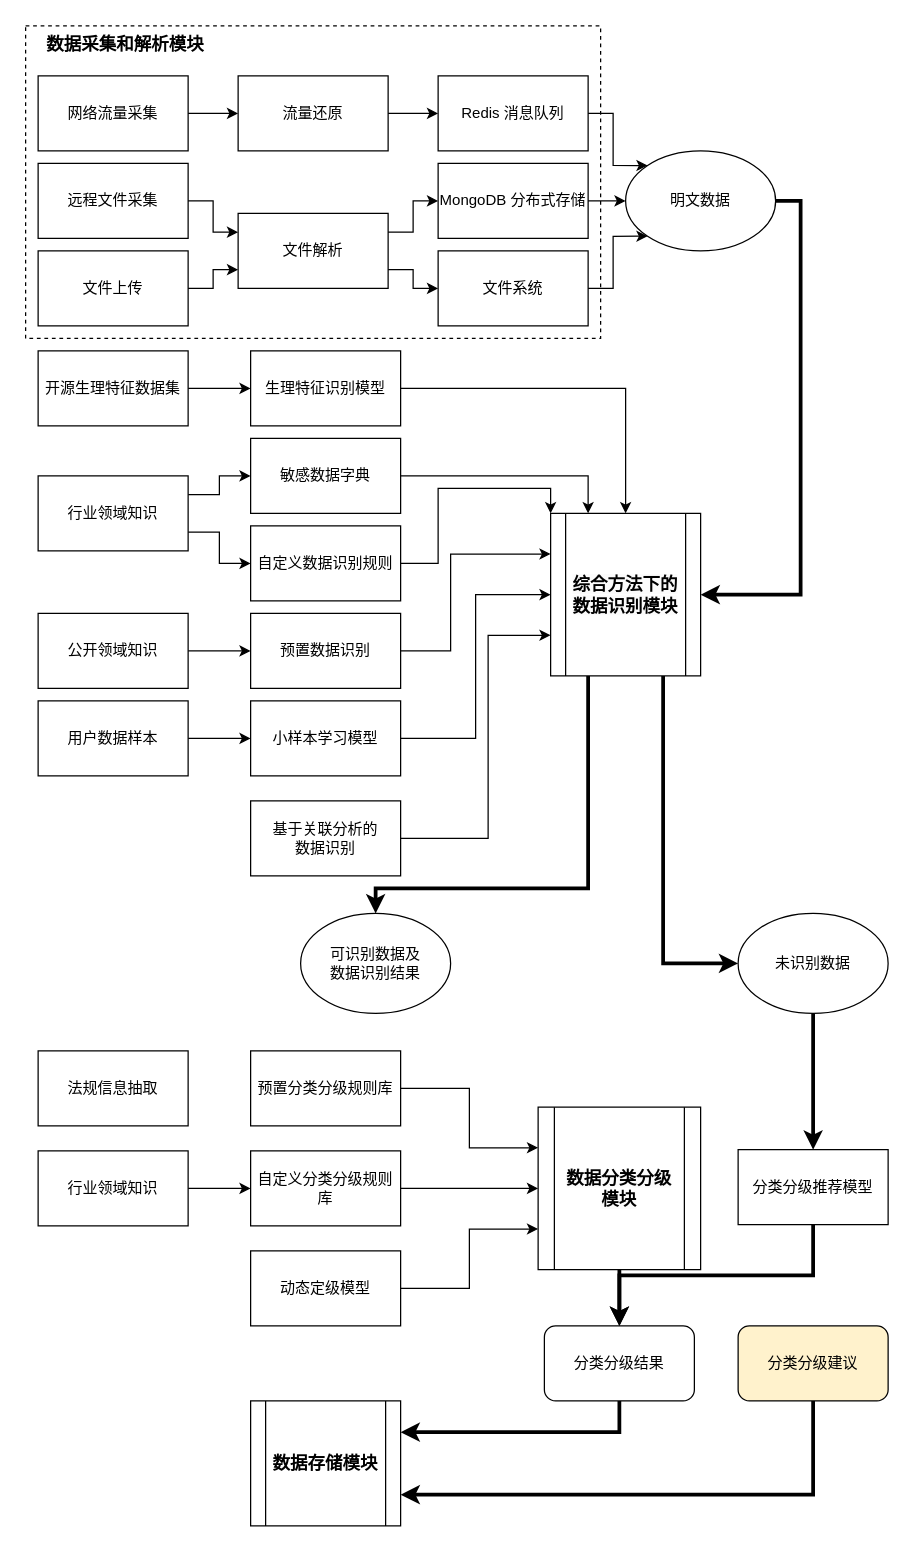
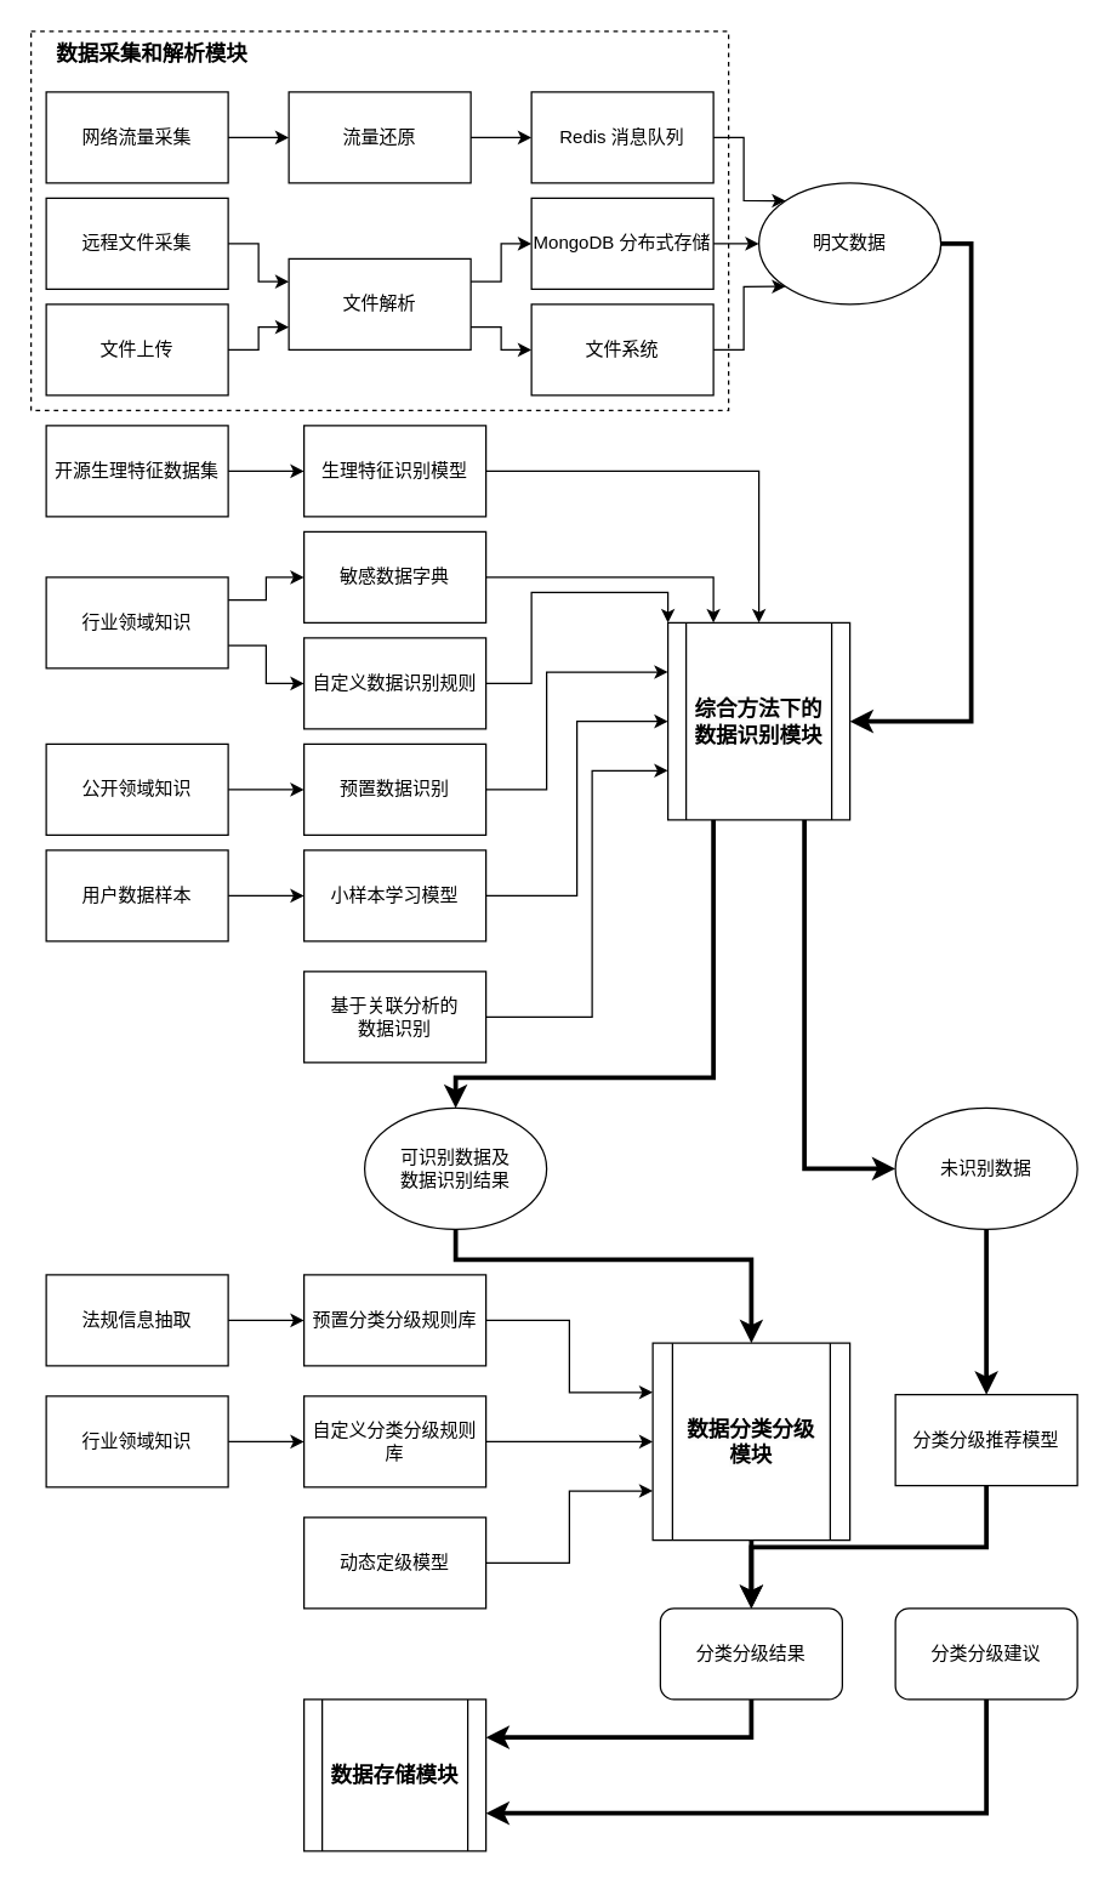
  <mxCell id="0" />
  <mxCell id="1" parent="0" />
+ <mxCell id="2" value="" style="edgeStyle=orthogonalEdgeStyle;rounded=0;orthogonalLoop=1;jettySize=auto;html=1;" edge="1" parent="1" source="3" target="5"><mxGeometry relative="1" as="geometry" /></mxCell>
  <mxCell id="3" value="法规信息抽取" style="rounded=0;whiteSpace=wrap;html=1;" vertex="1" parent="1"><mxGeometry x="30" y="840" width="120" height="60" as="geometry" /></mxCell>
  <mxCell id="4" style="edgeStyle=orthogonalEdgeStyle;rounded=0;orthogonalLoop=1;jettySize=auto;html=1;exitX=1;exitY=0.5;exitDx=0;exitDy=0;entryX=0;entryY=0.25;entryDx=0;entryDy=0;" edge="1" parent="1" source="5" target="44"><mxGeometry relative="1" as="geometry" /></mxCell>
  <mxCell id="5" value="预置分类分级规则库" style="rounded=0;whiteSpace=wrap;html=1;" vertex="1" parent="1"><mxGeometry x="200" y="840" width="120" height="60" as="geometry" /></mxCell>
  <mxCell id="6" style="edgeStyle=orthogonalEdgeStyle;rounded=0;orthogonalLoop=1;jettySize=auto;html=1;exitX=1;exitY=0.5;exitDx=0;exitDy=0;entryX=0;entryY=0.5;entryDx=0;entryDy=0;" edge="1" parent="1" source="7" target="44"><mxGeometry relative="1" as="geometry" /></mxCell>
  <mxCell id="7" value="自定义分类分级规则库" style="rounded=0;whiteSpace=wrap;html=1;" vertex="1" parent="1"><mxGeometry x="200" y="920" width="120" height="60" as="geometry" /></mxCell>
  <mxCell id="8" style="edgeStyle=orthogonalEdgeStyle;rounded=0;orthogonalLoop=1;jettySize=auto;html=1;exitX=1;exitY=0.5;exitDx=0;exitDy=0;entryX=0;entryY=0.75;entryDx=0;entryDy=0;" edge="1" parent="1" source="9" target="44"><mxGeometry relative="1" as="geometry" /></mxCell>
  <mxCell id="9" value="动态定级模型" style="rounded=0;whiteSpace=wrap;html=1;" vertex="1" parent="1"><mxGeometry x="200" y="1000" width="120" height="60" as="geometry" /></mxCell>
  <mxCell id="10" style="edgeStyle=orthogonalEdgeStyle;rounded=0;orthogonalLoop=1;jettySize=auto;html=1;exitX=0.5;exitY=1;exitDx=0;exitDy=0;strokeWidth=3;" edge="1" parent="1" source="11" target="46"><mxGeometry relative="1" as="geometry" /></mxCell>
  <mxCell id="11" value="分类分级推荐模型" style="rounded=0;whiteSpace=wrap;html=1;" vertex="1" parent="1"><mxGeometry x="590" y="919" width="120" height="60" as="geometry" /></mxCell>
  <mxCell id="12" value="" style="edgeStyle=orthogonalEdgeStyle;rounded=0;orthogonalLoop=1;jettySize=auto;html=1;" edge="1" parent="1" source="13" target="7"><mxGeometry relative="1" as="geometry" /></mxCell>
  <mxCell id="13" value="行业领域知识" style="rounded=0;whiteSpace=wrap;html=1;" vertex="1" parent="1"><mxGeometry x="30" y="920" width="120" height="60" as="geometry" /></mxCell>
+ <mxCell id="14" style="edgeStyle=orthogonalEdgeStyle;rounded=0;orthogonalLoop=1;jettySize=auto;html=1;exitX=0.5;exitY=1;exitDx=0;exitDy=0;entryX=0.5;entryY=0;entryDx=0;entryDy=0;strokeWidth=3;" edge="1" parent="1" source="15" target="44"><mxGeometry relative="1" as="geometry"><Array as="points"><mxPoint x="300" y="830" /><mxPoint x="495" y="830" /></Array></mxGeometry></mxCell>
  <mxCell id="15" value="可识别数据及&lt;br style=&quot;border-color: var(--border-color);&quot;&gt;数据识别结果" style="ellipse;whiteSpace=wrap;html=1;" vertex="1" parent="1"><mxGeometry x="240" y="730" width="120" height="80" as="geometry" /></mxCell>
  <mxCell id="16" value="" style="edgeStyle=orthogonalEdgeStyle;rounded=0;orthogonalLoop=1;jettySize=auto;html=1;strokeWidth=3;" edge="1" parent="1" source="17" target="11"><mxGeometry relative="1" as="geometry" /></mxCell>
  <mxCell id="17" value="未识别数据" style="ellipse;whiteSpace=wrap;html=1;" vertex="1" parent="1"><mxGeometry x="590" y="730" width="120" height="80" as="geometry" /></mxCell>
  <mxCell id="18" style="edgeStyle=orthogonalEdgeStyle;rounded=0;orthogonalLoop=1;jettySize=auto;html=1;exitX=1;exitY=0.5;exitDx=0;exitDy=0;entryX=0;entryY=0.75;entryDx=0;entryDy=0;" edge="1" parent="1" source="19" target="41"><mxGeometry relative="1" as="geometry"><Array as="points"><mxPoint x="390" y="670" /><mxPoint x="390" y="508" /></Array></mxGeometry></mxCell>
  <mxCell id="19" value="基于关联分析的&lt;br&gt;数据识别" style="rounded=0;whiteSpace=wrap;html=1;" vertex="1" parent="1"><mxGeometry x="200" y="640" width="120" height="60" as="geometry" /></mxCell>
  <mxCell id="20" style="edgeStyle=orthogonalEdgeStyle;rounded=0;orthogonalLoop=1;jettySize=auto;html=1;exitX=1;exitY=0.5;exitDx=0;exitDy=0;entryX=0.25;entryY=0;entryDx=0;entryDy=0;" edge="1" parent="1" source="21" target="41"><mxGeometry relative="1" as="geometry"><mxPoint x="400" y="400" as="targetPoint" /></mxGeometry></mxCell>
  <mxCell id="21" value="敏感数据字典" style="rounded=0;whiteSpace=wrap;html=1;container=0;" vertex="1" parent="1"><mxGeometry x="200" y="350" width="120" height="60" as="geometry" /></mxCell>
  <mxCell id="22" style="edgeStyle=orthogonalEdgeStyle;rounded=0;orthogonalLoop=1;jettySize=auto;html=1;exitX=1;exitY=0.5;exitDx=0;exitDy=0;entryX=0;entryY=0;entryDx=0;entryDy=0;" edge="1" parent="1" source="23" target="41"><mxGeometry relative="1" as="geometry"><Array as="points"><mxPoint x="350" y="450" /><mxPoint x="350" y="390" /><mxPoint x="440" y="390" /></Array></mxGeometry></mxCell>
  <mxCell id="23" value="自定义数据识别规则" style="rounded=0;whiteSpace=wrap;html=1;container=0;" vertex="1" parent="1"><mxGeometry x="200" y="420" width="120" height="60" as="geometry" /></mxCell>
  <mxCell id="24" style="edgeStyle=orthogonalEdgeStyle;rounded=0;orthogonalLoop=1;jettySize=auto;html=1;exitX=1;exitY=0.5;exitDx=0;exitDy=0;entryX=0;entryY=0.25;entryDx=0;entryDy=0;" edge="1" parent="1" source="25" target="41"><mxGeometry relative="1" as="geometry"><Array as="points"><mxPoint x="360" y="520" /><mxPoint x="360" y="443" /></Array></mxGeometry></mxCell>
  <mxCell id="25" value="预置数据识别" style="rounded=0;whiteSpace=wrap;html=1;container=0;" vertex="1" parent="1"><mxGeometry x="200" y="490" width="120" height="60" as="geometry" /></mxCell>
  <mxCell id="26" style="edgeStyle=orthogonalEdgeStyle;rounded=0;orthogonalLoop=1;jettySize=auto;html=1;exitX=1;exitY=0.5;exitDx=0;exitDy=0;entryX=0;entryY=0.5;entryDx=0;entryDy=0;" edge="1" parent="1" source="27" target="41"><mxGeometry relative="1" as="geometry" /></mxCell>
  <mxCell id="27" value="小样本学习模型" style="rounded=0;whiteSpace=wrap;html=1;container=0;" vertex="1" parent="1"><mxGeometry x="200" y="560" width="120" height="60" as="geometry" /></mxCell>
  <mxCell id="28" style="edgeStyle=orthogonalEdgeStyle;rounded=0;orthogonalLoop=1;jettySize=auto;html=1;exitX=1;exitY=0.5;exitDx=0;exitDy=0;entryX=0.5;entryY=0;entryDx=0;entryDy=0;" edge="1" parent="1" source="29" target="41"><mxGeometry relative="1" as="geometry"><mxPoint x="430" y="400" as="targetPoint" /></mxGeometry></mxCell>
  <mxCell id="29" value="生理特征识别模型" style="rounded=0;whiteSpace=wrap;html=1;container=0;" vertex="1" parent="1"><mxGeometry x="200" y="280" width="120" height="60" as="geometry" /></mxCell>
  <mxCell id="30" value="" style="edgeStyle=orthogonalEdgeStyle;rounded=0;orthogonalLoop=1;jettySize=auto;html=1;" edge="1" parent="1" source="31" target="27"><mxGeometry relative="1" as="geometry" /></mxCell>
  <mxCell id="31" value="用户数据样本" style="rounded=0;whiteSpace=wrap;html=1;container=0;" vertex="1" parent="1"><mxGeometry x="30" y="560" width="120" height="60" as="geometry" /></mxCell>
  <mxCell id="32" value="" style="edgeStyle=orthogonalEdgeStyle;rounded=0;orthogonalLoop=1;jettySize=auto;html=1;" edge="1" parent="1" source="33" target="25"><mxGeometry relative="1" as="geometry" /></mxCell>
  <mxCell id="33" value="公开领域知识" style="rounded=0;whiteSpace=wrap;html=1;container=0;" vertex="1" parent="1"><mxGeometry x="30" y="490" width="120" height="60" as="geometry" /></mxCell>
  <mxCell id="34" style="edgeStyle=orthogonalEdgeStyle;rounded=0;orthogonalLoop=1;jettySize=auto;html=1;exitX=1;exitY=0.25;exitDx=0;exitDy=0;entryX=0;entryY=0.5;entryDx=0;entryDy=0;" edge="1" parent="1" source="36" target="21"><mxGeometry relative="1" as="geometry" /></mxCell>
  <mxCell id="35" style="edgeStyle=orthogonalEdgeStyle;rounded=0;orthogonalLoop=1;jettySize=auto;html=1;exitX=1;exitY=0.75;exitDx=0;exitDy=0;entryX=0;entryY=0.5;entryDx=0;entryDy=0;" edge="1" parent="1" source="36" target="23"><mxGeometry relative="1" as="geometry" /></mxCell>
  <mxCell id="36" value="行业领域知识" style="rounded=0;whiteSpace=wrap;html=1;container=0;" vertex="1" parent="1"><mxGeometry x="30" y="380" width="120" height="60" as="geometry" /></mxCell>
  <mxCell id="37" style="edgeStyle=orthogonalEdgeStyle;rounded=0;orthogonalLoop=1;jettySize=auto;html=1;exitX=1;exitY=0.5;exitDx=0;exitDy=0;" edge="1" parent="1" source="38" target="29"><mxGeometry relative="1" as="geometry" /></mxCell>
  <mxCell id="38" value="开源生理特征数据集" style="rounded=0;whiteSpace=wrap;html=1;container=0;" vertex="1" parent="1"><mxGeometry x="30" y="280" width="120" height="60" as="geometry" /></mxCell>
  <mxCell id="39" style="edgeStyle=orthogonalEdgeStyle;rounded=0;orthogonalLoop=1;jettySize=auto;html=1;exitX=0.25;exitY=1;exitDx=0;exitDy=0;entryX=0.5;entryY=0;entryDx=0;entryDy=0;strokeWidth=3;" edge="1" parent="1" source="41" target="15"><mxGeometry relative="1" as="geometry"><Array as="points"><mxPoint x="470" y="710" /><mxPoint x="300" y="710" /></Array></mxGeometry></mxCell>
  <mxCell id="40" style="edgeStyle=orthogonalEdgeStyle;rounded=0;orthogonalLoop=1;jettySize=auto;html=1;exitX=0.75;exitY=1;exitDx=0;exitDy=0;entryX=0;entryY=0.5;entryDx=0;entryDy=0;strokeWidth=3;" edge="1" parent="1" source="41" target="17"><mxGeometry relative="1" as="geometry" /></mxCell>
  <mxCell id="41" value="&lt;b&gt;&lt;font style=&quot;font-size: 14px;&quot;&gt;&lt;span style=&quot;caret-color: rgb(0, 0, 0); color: rgb(0, 0, 0); font-family: Helvetica; font-style: normal; font-variant-caps: normal; letter-spacing: normal; text-align: center; text-indent: 0px; text-transform: none; word-spacing: 0px; -webkit-text-stroke-width: 0px; background-color: rgb(251, 251, 251); text-decoration: none; float: none; display: inline !important;&quot;&gt;综合方法下的&lt;/span&gt;&lt;br style=&quot;border-color: var(--border-color); caret-color: rgb(0, 0, 0); color: rgb(0, 0, 0); font-family: Helvetica; font-style: normal; font-variant-caps: normal; letter-spacing: normal; text-align: center; text-indent: 0px; text-transform: none; word-spacing: 0px; -webkit-text-stroke-width: 0px; text-decoration: none;&quot;&gt;&lt;span style=&quot;caret-color: rgb(0, 0, 0); color: rgb(0, 0, 0); font-family: Helvetica; font-style: normal; font-variant-caps: normal; letter-spacing: normal; text-align: center; text-indent: 0px; text-transform: none; word-spacing: 0px; -webkit-text-stroke-width: 0px; background-color: rgb(251, 251, 251); text-decoration: none; float: none; display: inline !important;&quot;&gt;数据识别模块&lt;/span&gt;&lt;/font&gt;&lt;/b&gt;" style="shape=process;whiteSpace=wrap;html=1;backgroundOutline=1;" vertex="1" parent="1"><mxGeometry x="440" y="410" width="120" height="130" as="geometry" /></mxCell>
  <mxCell id="42" style="edgeStyle=orthogonalEdgeStyle;rounded=0;orthogonalLoop=1;jettySize=auto;html=1;exitX=1;exitY=0.5;exitDx=0;exitDy=0;entryX=1;entryY=0.5;entryDx=0;entryDy=0;strokeWidth=3;" edge="1" parent="1" source="51" target="41"><mxGeometry relative="1" as="geometry" /></mxCell>
  <mxCell id="43" style="edgeStyle=orthogonalEdgeStyle;rounded=0;orthogonalLoop=1;jettySize=auto;html=1;exitX=0.5;exitY=1;exitDx=0;exitDy=0;entryX=0.5;entryY=0;entryDx=0;entryDy=0;strokeWidth=3;" edge="1" parent="1" source="44" target="46"><mxGeometry relative="1" as="geometry" /></mxCell>
  <mxCell id="44" value="&lt;span style=&quot;caret-color: rgb(0, 0, 0); color: rgb(0, 0, 0); font-family: Helvetica; font-style: normal; font-variant-caps: normal; letter-spacing: normal; text-align: center; text-indent: 0px; text-transform: none; word-spacing: 0px; -webkit-text-stroke-width: 0px; background-color: rgb(251, 251, 251); text-decoration: none; float: none; display: inline !important;&quot;&gt;&lt;b&gt;&lt;font style=&quot;font-size: 14px;&quot;&gt;数据分类分级&lt;br&gt;模块&lt;/font&gt;&lt;/b&gt;&lt;/span&gt;" style="shape=process;whiteSpace=wrap;html=1;backgroundOutline=1;" vertex="1" parent="1"><mxGeometry x="430" y="885" width="130" height="130" as="geometry" /></mxCell>
  <mxCell id="45" style="edgeStyle=orthogonalEdgeStyle;rounded=0;orthogonalLoop=1;jettySize=auto;html=1;exitX=0.5;exitY=1;exitDx=0;exitDy=0;entryX=1;entryY=0.25;entryDx=0;entryDy=0;strokeWidth=3;" edge="1" parent="1" source="46" target="50"><mxGeometry relative="1" as="geometry" /></mxCell>
  <mxCell id="46" value="分类分级结果" style="rounded=1;whiteSpace=wrap;html=1;" vertex="1" parent="1"><mxGeometry x="435" y="1060" width="120" height="60" as="geometry" /></mxCell>
  <mxCell id="47" style="edgeStyle=orthogonalEdgeStyle;rounded=0;orthogonalLoop=1;jettySize=auto;html=1;exitX=0.5;exitY=1;exitDx=0;exitDy=0;entryX=1;entryY=0.75;entryDx=0;entryDy=0;strokeWidth=3;" edge="1" parent="1" source="48" target="50"><mxGeometry relative="1" as="geometry" /></mxCell>
- <mxCell id="48" value="分类分级建议" style="rounded=1;whiteSpace=wrap;html=1;fillColor=#fff2cc;" vertex="1" parent="1"><mxGeometry x="590" y="1060" width="120" height="60" as="geometry" /></mxCell>
+ <mxCell id="48" value="分类分级建议" style="rounded=1;whiteSpace=wrap;html=1;" vertex="1" parent="1"><mxGeometry x="590" y="1060" width="120" height="60" as="geometry" /></mxCell>
  <mxCell id="49" value="&lt;b&gt;&lt;font style=&quot;font-size: 14px;&quot;&gt;数据采集和解析模块&lt;/font&gt;&lt;/b&gt;" style="rounded=0;whiteSpace=wrap;html=1;strokeColor=none;" vertex="1" parent="1"><mxGeometry x="30" y="20" width="140" height="30" as="geometry" /></mxCell>
  <mxCell id="50" value="&lt;b&gt;&lt;font style=&quot;font-size: 14px;&quot;&gt;数据存储模块&lt;/font&gt;&lt;/b&gt;" style="shape=process;whiteSpace=wrap;html=1;backgroundOutline=1;" vertex="1" parent="1"><mxGeometry x="200" y="1120" width="120" height="100" as="geometry" /></mxCell>
  <mxCell id="51" value="明文数据" style="ellipse;whiteSpace=wrap;html=1;" vertex="1" parent="1"><mxGeometry x="500" y="120" width="120" height="80" as="geometry" /></mxCell>
  <mxCell id="52" value="网络流量采集" style="rounded=0;whiteSpace=wrap;html=1;" vertex="1" parent="1"><mxGeometry x="30" y="60" width="120" height="60" as="geometry" /></mxCell>
  <mxCell id="53" value="远程文件采集" style="rounded=0;whiteSpace=wrap;html=1;" vertex="1" parent="1"><mxGeometry x="30" y="130" width="120" height="60" as="geometry" /></mxCell>
  <mxCell id="54" value="文件上传" style="rounded=0;whiteSpace=wrap;html=1;" vertex="1" parent="1"><mxGeometry x="30" y="200" width="120" height="60" as="geometry" /></mxCell>
  <mxCell id="55" value="流量还原" style="rounded=0;whiteSpace=wrap;html=1;" vertex="1" parent="1"><mxGeometry x="190" y="60" width="120" height="60" as="geometry" /></mxCell>
  <mxCell id="56" style="edgeStyle=orthogonalEdgeStyle;rounded=0;orthogonalLoop=1;jettySize=auto;html=1;exitX=1;exitY=0.5;exitDx=0;exitDy=0;entryX=0;entryY=0.5;entryDx=0;entryDy=0;" edge="1" parent="1" source="52" target="55"><mxGeometry relative="1" as="geometry" /></mxCell>
  <mxCell id="57" value="文件解析" style="rounded=0;whiteSpace=wrap;html=1;" vertex="1" parent="1"><mxGeometry x="190" y="170" width="120" height="60" as="geometry" /></mxCell>
  <mxCell id="58" style="edgeStyle=orthogonalEdgeStyle;rounded=0;orthogonalLoop=1;jettySize=auto;html=1;exitX=1;exitY=0.5;exitDx=0;exitDy=0;entryX=0;entryY=0.25;entryDx=0;entryDy=0;" edge="1" parent="1" source="53" target="57"><mxGeometry relative="1" as="geometry" /></mxCell>
  <mxCell id="59" style="edgeStyle=orthogonalEdgeStyle;rounded=0;orthogonalLoop=1;jettySize=auto;html=1;exitX=1;exitY=0.5;exitDx=0;exitDy=0;entryX=0;entryY=0.75;entryDx=0;entryDy=0;" edge="1" parent="1" source="54" target="57"><mxGeometry relative="1" as="geometry" /></mxCell>
  <mxCell id="60" value="Redis 消息队列" style="rounded=0;whiteSpace=wrap;html=1;" vertex="1" parent="1"><mxGeometry x="350" y="60" width="120" height="60" as="geometry" /></mxCell>
  <mxCell id="61" value="" style="edgeStyle=orthogonalEdgeStyle;rounded=0;orthogonalLoop=1;jettySize=auto;html=1;" edge="1" parent="1" source="55" target="60"><mxGeometry relative="1" as="geometry" /></mxCell>
  <mxCell id="62" value="MongoDB 分布式存储" style="rounded=0;whiteSpace=wrap;html=1;" vertex="1" parent="1"><mxGeometry x="350" y="130" width="120" height="60" as="geometry" /></mxCell>
  <mxCell id="63" style="edgeStyle=orthogonalEdgeStyle;rounded=0;orthogonalLoop=1;jettySize=auto;html=1;exitX=1;exitY=0.25;exitDx=0;exitDy=0;entryX=0;entryY=0.5;entryDx=0;entryDy=0;" edge="1" parent="1" source="57" target="62"><mxGeometry relative="1" as="geometry" /></mxCell>
  <mxCell id="64" value="文件系统" style="rounded=0;whiteSpace=wrap;html=1;" vertex="1" parent="1"><mxGeometry x="350" y="200" width="120" height="60" as="geometry" /></mxCell>
  <mxCell id="65" style="edgeStyle=orthogonalEdgeStyle;rounded=0;orthogonalLoop=1;jettySize=auto;html=1;exitX=1;exitY=0.75;exitDx=0;exitDy=0;entryX=0;entryY=0.5;entryDx=0;entryDy=0;" edge="1" parent="1" source="57" target="64"><mxGeometry relative="1" as="geometry" /></mxCell>
  <mxCell id="66" style="edgeStyle=orthogonalEdgeStyle;rounded=0;orthogonalLoop=1;jettySize=auto;html=1;exitX=1;exitY=0.5;exitDx=0;exitDy=0;entryX=0;entryY=0;entryDx=0;entryDy=0;" edge="1" parent="1" source="60" target="51"><mxGeometry relative="1" as="geometry" /></mxCell>
  <mxCell id="67" style="edgeStyle=orthogonalEdgeStyle;rounded=0;orthogonalLoop=1;jettySize=auto;html=1;exitX=1;exitY=0.5;exitDx=0;exitDy=0;entryX=0;entryY=0.5;entryDx=0;entryDy=0;" edge="1" parent="1" source="62" target="51"><mxGeometry relative="1" as="geometry" /></mxCell>
  <mxCell id="68" value="" style="rounded=0;whiteSpace=wrap;html=1;fillColor=none;dashed=1;" vertex="1" parent="1"><mxGeometry x="20" y="20" width="460" height="250" as="geometry" /></mxCell>
  <mxCell id="69" style="edgeStyle=orthogonalEdgeStyle;rounded=0;orthogonalLoop=1;jettySize=auto;html=1;exitX=1;exitY=0.5;exitDx=0;exitDy=0;entryX=0;entryY=1;entryDx=0;entryDy=0;" edge="1" parent="1" source="64" target="51"><mxGeometry relative="1" as="geometry" /></mxCell>
